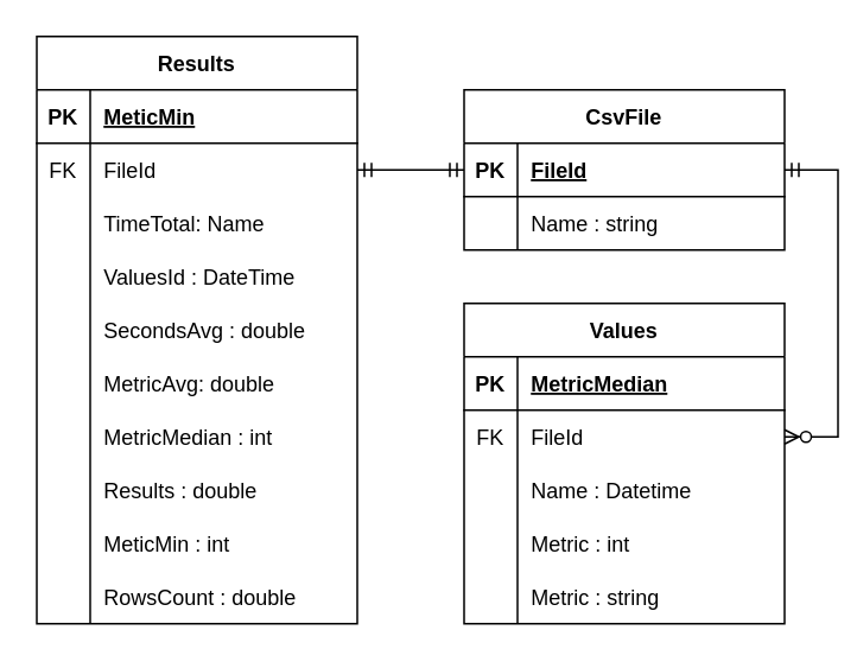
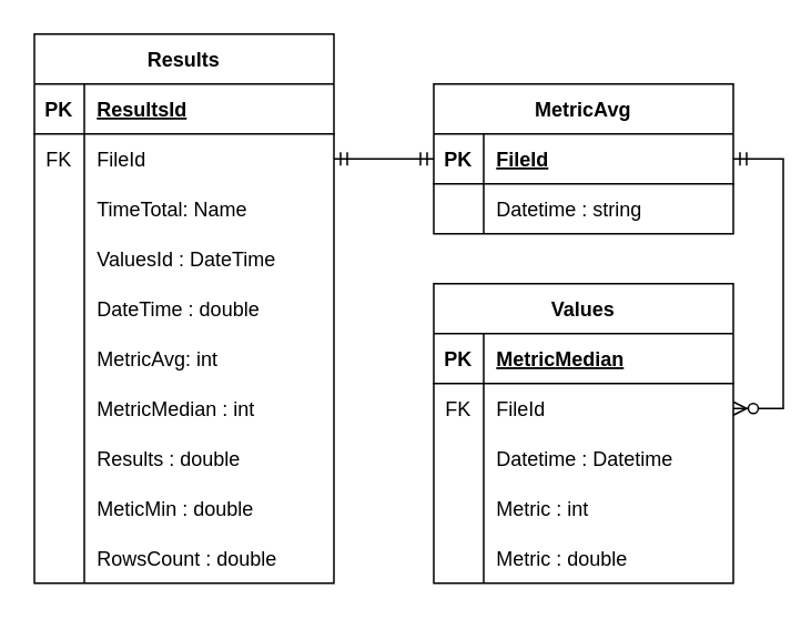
  <mxCell id="0" />
  <mxCell id="1" parent="0" />
- <mxCell id="2" value="CsvFile" style="shape=table;startSize=30;container=1;collapsible=1;childLayout=tableLayout;fixedRows=1;rowLines=0;fontStyle=1;align=center;resizeLast=1;" parent="1" vertex="1"><mxGeometry x="260" y="50" width="180" height="90" as="geometry" /></mxCell>
+ <mxCell id="2" value="MetricAvg" style="shape=table;startSize=30;container=1;collapsible=1;childLayout=tableLayout;fixedRows=1;rowLines=0;fontStyle=1;align=center;resizeLast=1;" parent="1" vertex="1"><mxGeometry x="260" y="50" width="180" height="90" as="geometry" /></mxCell>
  <mxCell id="3" value="" style="shape=tableRow;horizontal=0;startSize=0;swimlaneHead=0;swimlaneBody=0;fillColor=none;collapsible=0;dropTarget=0;points=[[0,0.5],[1,0.5]];portConstraint=eastwest;top=0;left=0;right=0;bottom=1;" parent="2" vertex="1"><mxGeometry y="30" width="180" height="30" as="geometry" /></mxCell>
  <mxCell id="4" value="PK" style="shape=partialRectangle;connectable=0;fillColor=none;top=0;left=0;bottom=0;right=0;fontStyle=1;overflow=hidden;" parent="3" vertex="1"><mxGeometry width="30" height="30" as="geometry"><mxRectangle width="30" height="30" as="alternateBounds" /></mxGeometry></mxCell>
  <mxCell id="5" value="FileId" style="shape=partialRectangle;connectable=0;fillColor=none;top=0;left=0;bottom=0;right=0;align=left;spacingLeft=6;fontStyle=5;overflow=hidden;" parent="3" vertex="1"><mxGeometry x="30" width="150" height="30" as="geometry"><mxRectangle width="150" height="30" as="alternateBounds" /></mxGeometry></mxCell>
  <mxCell id="6" value="" style="shape=tableRow;horizontal=0;startSize=0;swimlaneHead=0;swimlaneBody=0;fillColor=none;collapsible=0;dropTarget=0;points=[[0,0.5],[1,0.5]];portConstraint=eastwest;top=0;left=0;right=0;bottom=0;" parent="2" vertex="1"><mxGeometry y="60" width="180" height="30" as="geometry" /></mxCell>
  <mxCell id="7" value="" style="shape=partialRectangle;connectable=0;fillColor=none;top=0;left=0;bottom=0;right=0;editable=1;overflow=hidden;" parent="6" vertex="1"><mxGeometry width="30" height="30" as="geometry"><mxRectangle width="30" height="30" as="alternateBounds" /></mxGeometry></mxCell>
- <mxCell id="8" value="Name : string" style="shape=partialRectangle;connectable=0;fillColor=none;top=0;left=0;bottom=0;right=0;align=left;spacingLeft=6;overflow=hidden;" parent="6" vertex="1"><mxGeometry x="30" width="150" height="30" as="geometry"><mxRectangle width="150" height="30" as="alternateBounds" /></mxGeometry></mxCell>
+ <mxCell id="8" value="Datetime : string" style="shape=partialRectangle;connectable=0;fillColor=none;top=0;left=0;bottom=0;right=0;align=left;spacingLeft=6;overflow=hidden;" parent="6" vertex="1"><mxGeometry x="30" width="150" height="30" as="geometry"><mxRectangle width="150" height="30" as="alternateBounds" /></mxGeometry></mxCell>
  <mxCell id="9" value="Values" style="shape=table;startSize=30;container=1;collapsible=1;childLayout=tableLayout;fixedRows=1;rowLines=0;fontStyle=1;align=center;resizeLast=1;" parent="1" vertex="1"><mxGeometry x="260" y="170" width="180" height="180" as="geometry" /></mxCell>
  <mxCell id="10" value="" style="shape=tableRow;horizontal=0;startSize=0;swimlaneHead=0;swimlaneBody=0;fillColor=none;collapsible=0;dropTarget=0;points=[[0,0.5],[1,0.5]];portConstraint=eastwest;top=0;left=0;right=0;bottom=1;" parent="9" vertex="1"><mxGeometry y="30" width="180" height="30" as="geometry" /></mxCell>
  <mxCell id="11" value="PK" style="shape=partialRectangle;connectable=0;fillColor=none;top=0;left=0;bottom=0;right=0;fontStyle=1;overflow=hidden;" parent="10" vertex="1"><mxGeometry width="30" height="30" as="geometry"><mxRectangle width="30" height="30" as="alternateBounds" /></mxGeometry></mxCell>
  <mxCell id="12" value="MetricMedian" style="shape=partialRectangle;connectable=0;fillColor=none;top=0;left=0;bottom=0;right=0;align=left;spacingLeft=6;fontStyle=5;overflow=hidden;" parent="10" vertex="1"><mxGeometry x="30" width="150" height="30" as="geometry"><mxRectangle width="150" height="30" as="alternateBounds" /></mxGeometry></mxCell>
  <mxCell id="13" value="" style="shape=tableRow;horizontal=0;startSize=0;swimlaneHead=0;swimlaneBody=0;fillColor=none;collapsible=0;dropTarget=0;points=[[0,0.5],[1,0.5]];portConstraint=eastwest;top=0;left=0;right=0;bottom=0;" parent="9" vertex="1"><mxGeometry y="60" width="180" height="30" as="geometry" /></mxCell>
  <mxCell id="14" value="FK" style="shape=partialRectangle;connectable=0;fillColor=none;top=0;left=0;bottom=0;right=0;fontStyle=0;overflow=hidden;" parent="13" vertex="1"><mxGeometry width="30" height="30" as="geometry"><mxRectangle width="30" height="30" as="alternateBounds" /></mxGeometry></mxCell>
  <mxCell id="15" value="FileId" style="shape=partialRectangle;connectable=0;fillColor=none;top=0;left=0;bottom=0;right=0;align=left;spacingLeft=6;fontStyle=0;overflow=hidden;" parent="13" vertex="1"><mxGeometry x="30" width="150" height="30" as="geometry"><mxRectangle width="150" height="30" as="alternateBounds" /></mxGeometry></mxCell>
  <mxCell id="16" value="" style="shape=tableRow;horizontal=0;startSize=0;swimlaneHead=0;swimlaneBody=0;fillColor=none;collapsible=0;dropTarget=0;points=[[0,0.5],[1,0.5]];portConstraint=eastwest;top=0;left=0;right=0;bottom=0;" parent="9" vertex="1"><mxGeometry y="90" width="180" height="30" as="geometry" /></mxCell>
  <mxCell id="17" value="" style="shape=partialRectangle;connectable=0;fillColor=none;top=0;left=0;bottom=0;right=0;editable=1;overflow=hidden;" parent="16" vertex="1"><mxGeometry width="30" height="30" as="geometry"><mxRectangle width="30" height="30" as="alternateBounds" /></mxGeometry></mxCell>
- <mxCell id="18" value="Name : Datetime" style="shape=partialRectangle;connectable=0;fillColor=none;top=0;left=0;bottom=0;right=0;align=left;spacingLeft=6;overflow=hidden;" parent="16" vertex="1"><mxGeometry x="30" width="150" height="30" as="geometry"><mxRectangle width="150" height="30" as="alternateBounds" /></mxGeometry></mxCell>
+ <mxCell id="18" value="Datetime : Datetime" style="shape=partialRectangle;connectable=0;fillColor=none;top=0;left=0;bottom=0;right=0;align=left;spacingLeft=6;overflow=hidden;" parent="16" vertex="1"><mxGeometry x="30" width="150" height="30" as="geometry"><mxRectangle width="150" height="30" as="alternateBounds" /></mxGeometry></mxCell>
  <mxCell id="19" value="" style="shape=tableRow;horizontal=0;startSize=0;swimlaneHead=0;swimlaneBody=0;fillColor=none;collapsible=0;dropTarget=0;points=[[0,0.5],[1,0.5]];portConstraint=eastwest;top=0;left=0;right=0;bottom=0;" parent="9" vertex="1"><mxGeometry y="120" width="180" height="30" as="geometry" /></mxCell>
  <mxCell id="20" value="" style="shape=partialRectangle;connectable=0;fillColor=none;top=0;left=0;bottom=0;right=0;editable=1;overflow=hidden;" parent="19" vertex="1"><mxGeometry width="30" height="30" as="geometry"><mxRectangle width="30" height="30" as="alternateBounds" /></mxGeometry></mxCell>
  <mxCell id="21" value="Metric : int" style="shape=partialRectangle;connectable=0;fillColor=none;top=0;left=0;bottom=0;right=0;align=left;spacingLeft=6;overflow=hidden;" parent="19" vertex="1"><mxGeometry x="30" width="150" height="30" as="geometry"><mxRectangle width="150" height="30" as="alternateBounds" /></mxGeometry></mxCell>
  <mxCell id="22" value="" style="shape=tableRow;horizontal=0;startSize=0;swimlaneHead=0;swimlaneBody=0;fillColor=none;collapsible=0;dropTarget=0;points=[[0,0.5],[1,0.5]];portConstraint=eastwest;top=0;left=0;right=0;bottom=0;" parent="9" vertex="1"><mxGeometry y="150" width="180" height="30" as="geometry" /></mxCell>
  <mxCell id="23" value="" style="shape=partialRectangle;connectable=0;fillColor=none;top=0;left=0;bottom=0;right=0;editable=1;overflow=hidden;" parent="22" vertex="1"><mxGeometry width="30" height="30" as="geometry"><mxRectangle width="30" height="30" as="alternateBounds" /></mxGeometry></mxCell>
- <mxCell id="24" value="Metric : string" style="shape=partialRectangle;connectable=0;fillColor=none;top=0;left=0;bottom=0;right=0;align=left;spacingLeft=6;overflow=hidden;" parent="22" vertex="1"><mxGeometry x="30" width="150" height="30" as="geometry"><mxRectangle width="150" height="30" as="alternateBounds" /></mxGeometry></mxCell>
+ <mxCell id="24" value="Metric : double" style="shape=partialRectangle;connectable=0;fillColor=none;top=0;left=0;bottom=0;right=0;align=left;spacingLeft=6;overflow=hidden;" parent="22" vertex="1"><mxGeometry x="30" width="150" height="30" as="geometry"><mxRectangle width="150" height="30" as="alternateBounds" /></mxGeometry></mxCell>
  <mxCell id="25" value="" style="edgeStyle=entityRelationEdgeStyle;fontSize=12;html=1;endArrow=ERzeroToMany;startArrow=ERmandOne;rounded=0;" parent="1" source="3" target="13" edge="1"><mxGeometry width="100" height="100" relative="1" as="geometry"><mxPoint x="70" y="390" as="sourcePoint" /><mxPoint x="170" y="290" as="targetPoint" /></mxGeometry></mxCell>
  <mxCell id="26" value="Results" style="shape=table;startSize=30;container=1;collapsible=1;childLayout=tableLayout;fixedRows=1;rowLines=0;fontStyle=1;align=center;resizeLast=1;" parent="1" vertex="1"><mxGeometry x="20" y="20" width="180" height="330" as="geometry" /></mxCell>
  <mxCell id="27" value="" style="shape=tableRow;horizontal=0;startSize=0;swimlaneHead=0;swimlaneBody=0;fillColor=none;collapsible=0;dropTarget=0;points=[[0,0.5],[1,0.5]];portConstraint=eastwest;top=0;left=0;right=0;bottom=1;" parent="26" vertex="1"><mxGeometry y="30" width="180" height="30" as="geometry" /></mxCell>
  <mxCell id="28" value="PK" style="shape=partialRectangle;connectable=0;fillColor=none;top=0;left=0;bottom=0;right=0;fontStyle=1;overflow=hidden;" parent="27" vertex="1"><mxGeometry width="30" height="30" as="geometry"><mxRectangle width="30" height="30" as="alternateBounds" /></mxGeometry></mxCell>
- <mxCell id="29" value="MeticMin" style="shape=partialRectangle;connectable=0;fillColor=none;top=0;left=0;bottom=0;right=0;align=left;spacingLeft=6;fontStyle=5;overflow=hidden;" parent="27" vertex="1"><mxGeometry x="30" width="150" height="30" as="geometry"><mxRectangle width="150" height="30" as="alternateBounds" /></mxGeometry></mxCell>
+ <mxCell id="29" value="ResultsId" style="shape=partialRectangle;connectable=0;fillColor=none;top=0;left=0;bottom=0;right=0;align=left;spacingLeft=6;fontStyle=5;overflow=hidden;" parent="27" vertex="1"><mxGeometry x="30" width="150" height="30" as="geometry"><mxRectangle width="150" height="30" as="alternateBounds" /></mxGeometry></mxCell>
  <mxCell id="30" value="" style="shape=tableRow;horizontal=0;startSize=0;swimlaneHead=0;swimlaneBody=0;fillColor=none;collapsible=0;dropTarget=0;points=[[0,0.5],[1,0.5]];portConstraint=eastwest;top=0;left=0;right=0;bottom=0;" parent="26" vertex="1"><mxGeometry y="60" width="180" height="30" as="geometry" /></mxCell>
  <mxCell id="31" value="FK" style="shape=partialRectangle;connectable=0;fillColor=none;top=0;left=0;bottom=0;right=0;fontStyle=0;overflow=hidden;" parent="30" vertex="1"><mxGeometry width="30" height="30" as="geometry"><mxRectangle width="30" height="30" as="alternateBounds" /></mxGeometry></mxCell>
  <mxCell id="32" value="FileId" style="shape=partialRectangle;connectable=0;fillColor=none;top=0;left=0;bottom=0;right=0;align=left;spacingLeft=6;fontStyle=0;overflow=hidden;" parent="30" vertex="1"><mxGeometry x="30" width="150" height="30" as="geometry"><mxRectangle width="150" height="30" as="alternateBounds" /></mxGeometry></mxCell>
  <mxCell id="33" value="" style="shape=tableRow;horizontal=0;startSize=0;swimlaneHead=0;swimlaneBody=0;fillColor=none;collapsible=0;dropTarget=0;points=[[0,0.5],[1,0.5]];portConstraint=eastwest;top=0;left=0;right=0;bottom=0;" parent="26" vertex="1"><mxGeometry y="90" width="180" height="30" as="geometry" /></mxCell>
  <mxCell id="34" value="" style="shape=partialRectangle;connectable=0;fillColor=none;top=0;left=0;bottom=0;right=0;editable=1;overflow=hidden;" parent="33" vertex="1"><mxGeometry width="30" height="30" as="geometry"><mxRectangle width="30" height="30" as="alternateBounds" /></mxGeometry></mxCell>
  <mxCell id="35" value="TimeTotal: Name" style="shape=partialRectangle;connectable=0;fillColor=none;top=0;left=0;bottom=0;right=0;align=left;spacingLeft=6;overflow=hidden;" parent="33" vertex="1"><mxGeometry x="30" width="150" height="30" as="geometry"><mxRectangle width="150" height="30" as="alternateBounds" /></mxGeometry></mxCell>
  <mxCell id="36" value="" style="shape=tableRow;horizontal=0;startSize=0;swimlaneHead=0;swimlaneBody=0;fillColor=none;collapsible=0;dropTarget=0;points=[[0,0.5],[1,0.5]];portConstraint=eastwest;top=0;left=0;right=0;bottom=0;" parent="26" vertex="1"><mxGeometry y="120" width="180" height="30" as="geometry" /></mxCell>
  <mxCell id="37" value="" style="shape=partialRectangle;connectable=0;fillColor=none;top=0;left=0;bottom=0;right=0;editable=1;overflow=hidden;" parent="36" vertex="1"><mxGeometry width="30" height="30" as="geometry"><mxRectangle width="30" height="30" as="alternateBounds" /></mxGeometry></mxCell>
  <mxCell id="38" value="ValuesId : DateTime" style="shape=partialRectangle;connectable=0;fillColor=none;top=0;left=0;bottom=0;right=0;align=left;spacingLeft=6;overflow=hidden;" parent="36" vertex="1"><mxGeometry x="30" width="150" height="30" as="geometry"><mxRectangle width="150" height="30" as="alternateBounds" /></mxGeometry></mxCell>
  <mxCell id="39" value="" style="shape=tableRow;horizontal=0;startSize=0;swimlaneHead=0;swimlaneBody=0;fillColor=none;collapsible=0;dropTarget=0;points=[[0,0.5],[1,0.5]];portConstraint=eastwest;top=0;left=0;right=0;bottom=0;" parent="26" vertex="1"><mxGeometry y="150" width="180" height="30" as="geometry" /></mxCell>
  <mxCell id="40" value="" style="shape=partialRectangle;connectable=0;fillColor=none;top=0;left=0;bottom=0;right=0;editable=1;overflow=hidden;" parent="39" vertex="1"><mxGeometry width="30" height="30" as="geometry"><mxRectangle width="30" height="30" as="alternateBounds" /></mxGeometry></mxCell>
- <mxCell id="41" value="SecondsAvg : double" style="shape=partialRectangle;connectable=0;fillColor=none;top=0;left=0;bottom=0;right=0;align=left;spacingLeft=6;overflow=hidden;" parent="39" vertex="1"><mxGeometry x="30" width="150" height="30" as="geometry"><mxRectangle width="150" height="30" as="alternateBounds" /></mxGeometry></mxCell>
+ <mxCell id="41" value="DateTime : double" style="shape=partialRectangle;connectable=0;fillColor=none;top=0;left=0;bottom=0;right=0;align=left;spacingLeft=6;overflow=hidden;" parent="39" vertex="1"><mxGeometry x="30" width="150" height="30" as="geometry"><mxRectangle width="150" height="30" as="alternateBounds" /></mxGeometry></mxCell>
  <mxCell id="42" value="" style="shape=tableRow;horizontal=0;startSize=0;swimlaneHead=0;swimlaneBody=0;fillColor=none;collapsible=0;dropTarget=0;points=[[0,0.5],[1,0.5]];portConstraint=eastwest;top=0;left=0;right=0;bottom=0;" parent="26" vertex="1"><mxGeometry y="180" width="180" height="30" as="geometry" /></mxCell>
  <mxCell id="43" value="" style="shape=partialRectangle;connectable=0;fillColor=none;top=0;left=0;bottom=0;right=0;editable=1;overflow=hidden;" parent="42" vertex="1"><mxGeometry width="30" height="30" as="geometry"><mxRectangle width="30" height="30" as="alternateBounds" /></mxGeometry></mxCell>
- <mxCell id="44" value="MetricAvg: double" style="shape=partialRectangle;connectable=0;fillColor=none;top=0;left=0;bottom=0;right=0;align=left;spacingLeft=6;overflow=hidden;" parent="42" vertex="1"><mxGeometry x="30" width="150" height="30" as="geometry"><mxRectangle width="150" height="30" as="alternateBounds" /></mxGeometry></mxCell>
+ <mxCell id="44" value="MetricAvg: int" style="shape=partialRectangle;connectable=0;fillColor=none;top=0;left=0;bottom=0;right=0;align=left;spacingLeft=6;overflow=hidden;" parent="42" vertex="1"><mxGeometry x="30" width="150" height="30" as="geometry"><mxRectangle width="150" height="30" as="alternateBounds" /></mxGeometry></mxCell>
  <mxCell id="45" value="" style="shape=tableRow;horizontal=0;startSize=0;swimlaneHead=0;swimlaneBody=0;fillColor=none;collapsible=0;dropTarget=0;points=[[0,0.5],[1,0.5]];portConstraint=eastwest;top=0;left=0;right=0;bottom=0;" parent="26" vertex="1"><mxGeometry y="210" width="180" height="30" as="geometry" /></mxCell>
  <mxCell id="46" value="" style="shape=partialRectangle;connectable=0;fillColor=none;top=0;left=0;bottom=0;right=0;editable=1;overflow=hidden;" parent="45" vertex="1"><mxGeometry width="30" height="30" as="geometry"><mxRectangle width="30" height="30" as="alternateBounds" /></mxGeometry></mxCell>
  <mxCell id="47" value="MetricMedian : int" style="shape=partialRectangle;connectable=0;fillColor=none;top=0;left=0;bottom=0;right=0;align=left;spacingLeft=6;overflow=hidden;" parent="45" vertex="1"><mxGeometry x="30" width="150" height="30" as="geometry"><mxRectangle width="150" height="30" as="alternateBounds" /></mxGeometry></mxCell>
  <mxCell id="48" value="" style="shape=tableRow;horizontal=0;startSize=0;swimlaneHead=0;swimlaneBody=0;fillColor=none;collapsible=0;dropTarget=0;points=[[0,0.5],[1,0.5]];portConstraint=eastwest;top=0;left=0;right=0;bottom=0;" parent="26" vertex="1"><mxGeometry y="240" width="180" height="30" as="geometry" /></mxCell>
  <mxCell id="49" value="" style="shape=partialRectangle;connectable=0;fillColor=none;top=0;left=0;bottom=0;right=0;editable=1;overflow=hidden;" parent="48" vertex="1"><mxGeometry width="30" height="30" as="geometry"><mxRectangle width="30" height="30" as="alternateBounds" /></mxGeometry></mxCell>
  <mxCell id="50" value="Results : double" style="shape=partialRectangle;connectable=0;fillColor=none;top=0;left=0;bottom=0;right=0;align=left;spacingLeft=6;overflow=hidden;" parent="48" vertex="1"><mxGeometry x="30" width="150" height="30" as="geometry"><mxRectangle width="150" height="30" as="alternateBounds" /></mxGeometry></mxCell>
  <mxCell id="51" value="" style="shape=tableRow;horizontal=0;startSize=0;swimlaneHead=0;swimlaneBody=0;fillColor=none;collapsible=0;dropTarget=0;points=[[0,0.5],[1,0.5]];portConstraint=eastwest;top=0;left=0;right=0;bottom=0;" parent="26" vertex="1"><mxGeometry y="270" width="180" height="30" as="geometry" /></mxCell>
  <mxCell id="52" value="" style="shape=partialRectangle;connectable=0;fillColor=none;top=0;left=0;bottom=0;right=0;editable=1;overflow=hidden;" parent="51" vertex="1"><mxGeometry width="30" height="30" as="geometry"><mxRectangle width="30" height="30" as="alternateBounds" /></mxGeometry></mxCell>
- <mxCell id="53" value="MeticMin : int" style="shape=partialRectangle;connectable=0;fillColor=none;top=0;left=0;bottom=0;right=0;align=left;spacingLeft=6;overflow=hidden;" parent="51" vertex="1"><mxGeometry x="30" width="150" height="30" as="geometry"><mxRectangle width="150" height="30" as="alternateBounds" /></mxGeometry></mxCell>
+ <mxCell id="53" value="MeticMin : double" style="shape=partialRectangle;connectable=0;fillColor=none;top=0;left=0;bottom=0;right=0;align=left;spacingLeft=6;overflow=hidden;" parent="51" vertex="1"><mxGeometry x="30" width="150" height="30" as="geometry"><mxRectangle width="150" height="30" as="alternateBounds" /></mxGeometry></mxCell>
  <mxCell id="54" value="" style="shape=tableRow;horizontal=0;startSize=0;swimlaneHead=0;swimlaneBody=0;fillColor=none;collapsible=0;dropTarget=0;points=[[0,0.5],[1,0.5]];portConstraint=eastwest;top=0;left=0;right=0;bottom=0;" parent="26" vertex="1"><mxGeometry y="300" width="180" height="30" as="geometry" /></mxCell>
  <mxCell id="55" value="" style="shape=partialRectangle;connectable=0;fillColor=none;top=0;left=0;bottom=0;right=0;editable=1;overflow=hidden;" parent="54" vertex="1"><mxGeometry width="30" height="30" as="geometry"><mxRectangle width="30" height="30" as="alternateBounds" /></mxGeometry></mxCell>
  <mxCell id="56" value="RowsCount : double" style="shape=partialRectangle;connectable=0;fillColor=none;top=0;left=0;bottom=0;right=0;align=left;spacingLeft=6;overflow=hidden;" parent="54" vertex="1"><mxGeometry x="30" width="150" height="30" as="geometry"><mxRectangle width="150" height="30" as="alternateBounds" /></mxGeometry></mxCell>
  <mxCell id="57" value="" style="edgeStyle=entityRelationEdgeStyle;fontSize=12;html=1;endArrow=ERmandOne;startArrow=ERmandOne;rounded=0;" parent="1" source="30" target="3" edge="1"><mxGeometry width="100" height="100" relative="1" as="geometry"><mxPoint x="-80" y="330" as="sourcePoint" /><mxPoint x="20" y="230" as="targetPoint" /></mxGeometry></mxCell>
